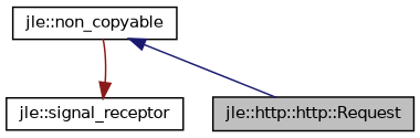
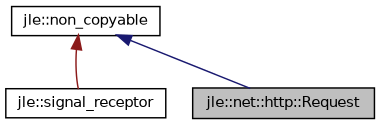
  digraph {
    node [color=black fillcolor=white fontname=Helvetica fontsize=10 shape=record style=filled]
    edge [dir=back fontname=Helvetica fontsize=10 labelfontname=Helvetica labelfontsize=10 style=solid]
-   n1 [fillcolor=grey75 fontcolor=black height=0.2 label="jle::http::http::Request" width=0.4]
+   n1 [fillcolor=grey75 fontcolor=black height=0.2 label="jle::net::http::Request" width=0.4]
    n2 [height=0.2 label="jle::signal_receptor" width=0.4]
    n3 [height=0.2 label="jle::non_copyable" width=0.4]
    n3 -> n1 [color=midnightblue]
-   n2 -> n3 [color=firebrick4]
+   n3 -> n2 [color=firebrick4]
  }
